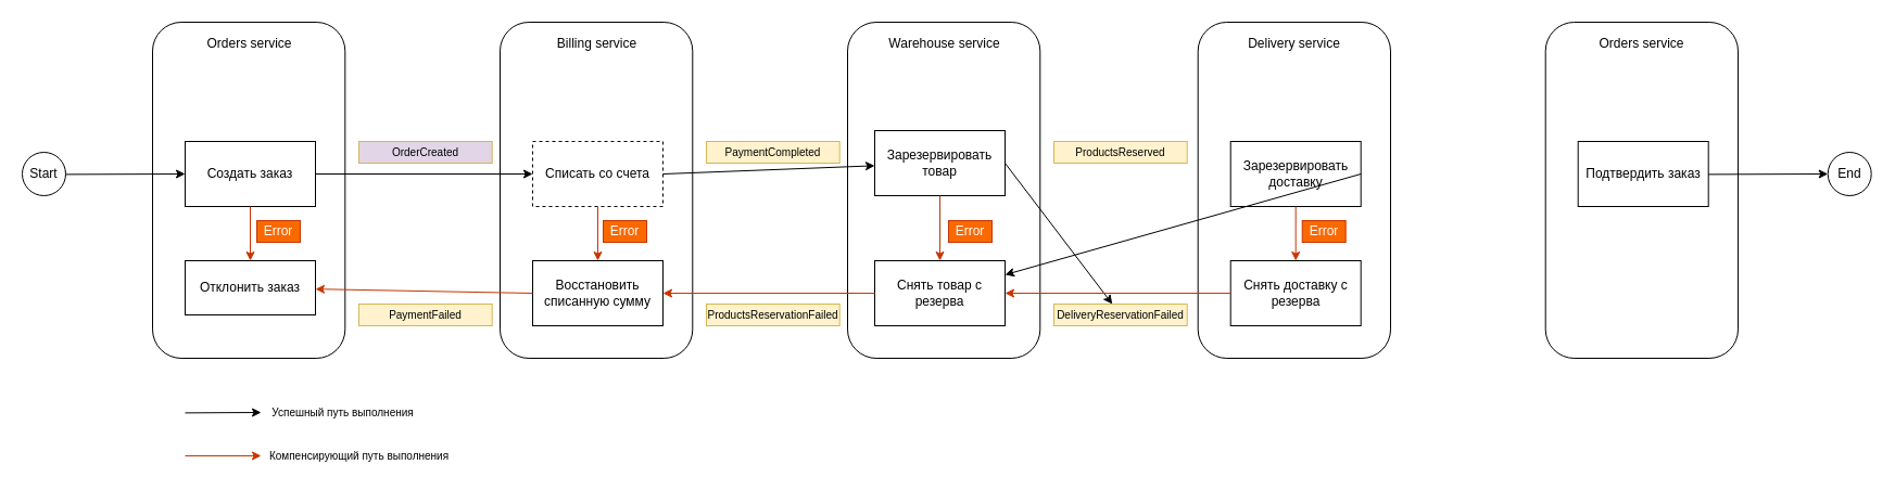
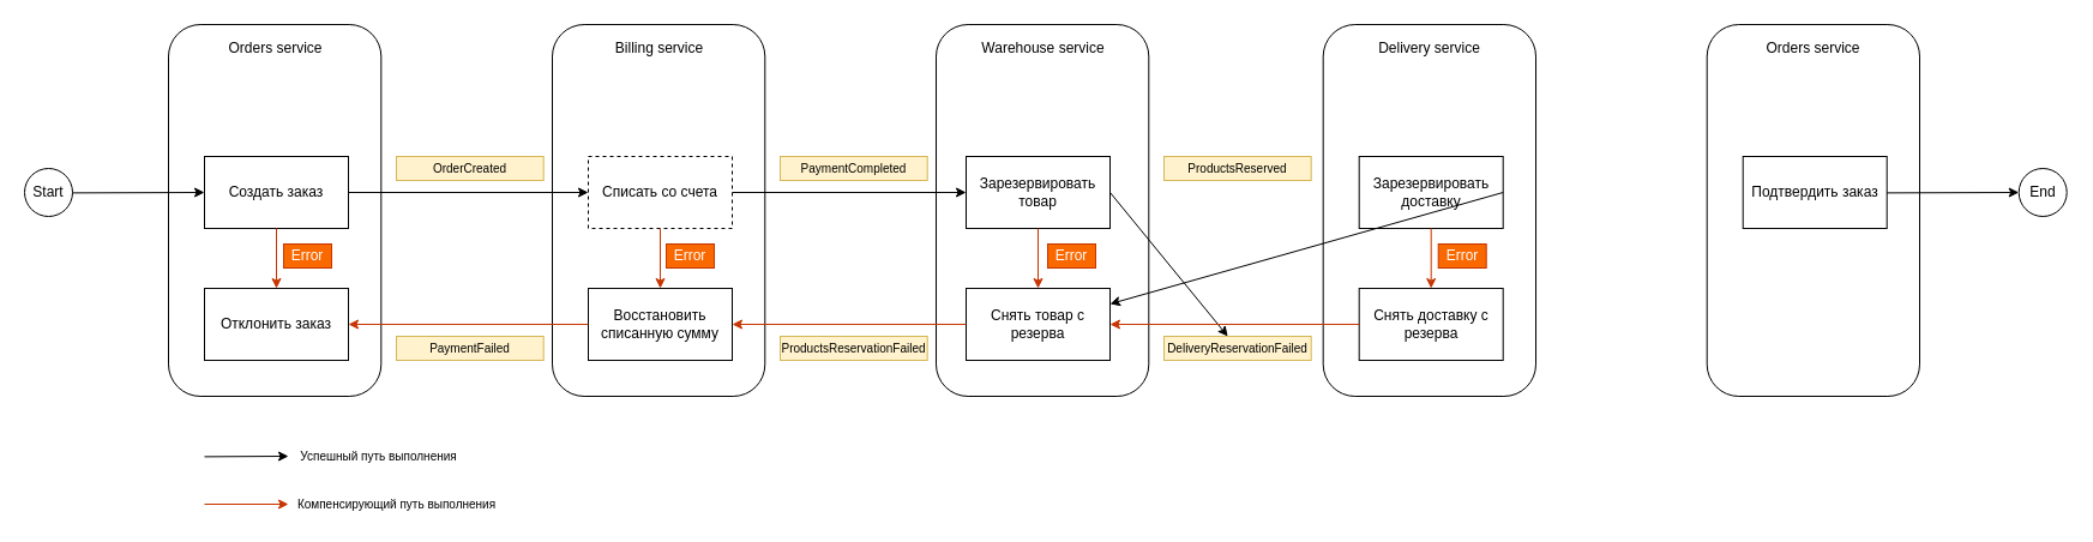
  <mxCell id="0" />
  <mxCell id="1" parent="0" />
  <mxCell id="2" value="" style="group" parent="1" vertex="1" connectable="0"><mxGeometry x="1422.7" y="20" width="177.3" height="310" as="geometry" /></mxCell>
  <mxCell id="3" value="" style="rounded=1;whiteSpace=wrap;html=1;" parent="2" vertex="1"><mxGeometry width="177.3" height="310" as="geometry" /></mxCell>
  <mxCell id="4" value="&lt;span style=&quot;font-size: 12px&quot;&gt;Orders service&lt;/span&gt;" style="text;html=1;align=center;verticalAlign=middle;resizable=0;points=[];autosize=1;fontSize=10;" parent="2" vertex="1"><mxGeometry x="43.65" y="10" width="90" height="20" as="geometry" /></mxCell>
  <mxCell id="5" value="" style="group" parent="1" vertex="1" connectable="0"><mxGeometry x="1102.7" y="20" width="177.3" height="310" as="geometry" /></mxCell>
  <mxCell id="6" value="" style="rounded=1;whiteSpace=wrap;html=1;" parent="5" vertex="1"><mxGeometry width="177.3" height="310" as="geometry" /></mxCell>
  <mxCell id="7" value="&lt;span style=&quot;font-size: 12px&quot;&gt;Delivery&amp;nbsp;&lt;/span&gt;&lt;span style=&quot;font-size: 12px&quot;&gt;service&lt;/span&gt;" style="text;html=1;align=center;verticalAlign=middle;resizable=0;points=[];autosize=1;fontSize=10;" parent="5" vertex="1"><mxGeometry x="38.65" y="10" width="100" height="20" as="geometry" /></mxCell>
  <mxCell id="8" value="" style="group" parent="1" vertex="1" connectable="0"><mxGeometry x="750" y="20" width="177.3" height="310" as="geometry" /></mxCell>
  <mxCell id="9" value="" style="rounded=1;whiteSpace=wrap;html=1;" parent="8" vertex="1"><mxGeometry x="30" width="177.3" height="310" as="geometry" /></mxCell>
  <mxCell id="10" value="&lt;span style=&quot;font-size: 12px&quot;&gt;Warehouse&amp;nbsp;&lt;/span&gt;&lt;span style=&quot;font-size: 12px&quot;&gt;service&lt;/span&gt;" style="text;html=1;align=center;verticalAlign=middle;resizable=0;points=[];autosize=1;fontSize=10;" parent="8" vertex="1"><mxGeometry x="58.65" y="10" width="120" height="20" as="geometry" /></mxCell>
  <mxCell id="11" value="" style="group" parent="1" vertex="1" connectable="0"><mxGeometry x="460" y="20" width="177.3" height="310" as="geometry" /></mxCell>
  <mxCell id="12" value="" style="rounded=1;whiteSpace=wrap;html=1;" parent="11" vertex="1"><mxGeometry width="177.3" height="310" as="geometry" /></mxCell>
  <mxCell id="13" value="&lt;span style=&quot;font-size: 12px&quot;&gt;Billing&amp;nbsp;&lt;/span&gt;&lt;span style=&quot;font-size: 12px&quot;&gt;service&lt;/span&gt;" style="text;html=1;align=center;verticalAlign=middle;resizable=0;points=[];autosize=1;fontSize=10;" parent="11" vertex="1"><mxGeometry x="43.65" y="10" width="90" height="20" as="geometry" /></mxCell>
  <mxCell id="14" value="Error" style="text;html=1;strokeColor=#C73500;fillColor=#fa6800;align=center;verticalAlign=middle;whiteSpace=wrap;rounded=0;fontColor=#ffffff;" parent="11" vertex="1"><mxGeometry x="95" y="183" width="40" height="20" as="geometry" /></mxCell>
  <mxCell id="15" value="" style="group" parent="1" vertex="1" connectable="0"><mxGeometry x="140" y="20" width="177.3" height="310" as="geometry" /></mxCell>
  <mxCell id="16" value="" style="rounded=1;whiteSpace=wrap;html=1;" parent="15" vertex="1"><mxGeometry width="177.3" height="310" as="geometry" /></mxCell>
  <mxCell id="17" value="&lt;span style=&quot;font-size: 12px&quot;&gt;Orders service&lt;/span&gt;" style="text;html=1;align=center;verticalAlign=middle;resizable=0;points=[];autosize=1;fontSize=10;" parent="15" vertex="1"><mxGeometry x="43.65" y="10" width="90" height="20" as="geometry" /></mxCell>
  <mxCell id="18" value="Error" style="text;html=1;strokeColor=#C73500;fillColor=#fa6800;align=center;verticalAlign=middle;whiteSpace=wrap;rounded=0;fontColor=#ffffff;" parent="15" vertex="1"><mxGeometry x="96" y="183" width="40" height="20" as="geometry" /></mxCell>
  <mxCell id="19" value="Start" style="ellipse;whiteSpace=wrap;html=1;aspect=fixed;" parent="1" vertex="1"><mxGeometry x="20" y="140" width="40" height="40" as="geometry" /></mxCell>
  <mxCell id="20" value="" style="endArrow=classic;html=1;exitX=0.085;exitY=0.969;exitDx=0;exitDy=0;exitPerimeter=0;entryX=0;entryY=0.5;entryDx=0;entryDy=0;" parent="1" target="21" edge="1"><mxGeometry width="50" height="50" relative="1" as="geometry"><mxPoint x="60" y="160.38" as="sourcePoint" /><mxPoint x="190" y="160" as="targetPoint" /></mxGeometry></mxCell>
  <mxCell id="21" value="Создать заказ" style="rounded=0;whiteSpace=wrap;html=1;" parent="1" vertex="1"><mxGeometry x="170" y="130" width="120" height="60" as="geometry" /></mxCell>
  <mxCell id="22" value="Списать со счета" style="rounded=0;whiteSpace=wrap;html=1;dashed=1;" parent="1" vertex="1"><mxGeometry x="490" y="130" width="120" height="60" as="geometry" /></mxCell>
- <mxCell id="23" value="Зарезервировать товар" style="rounded=0;whiteSpace=wrap;html=1;" parent="1" vertex="1"><mxGeometry x="805" y="120" width="120" height="60" as="geometry" /></mxCell>
+ <mxCell id="23" value="Зарезервировать товар" style="rounded=0;whiteSpace=wrap;html=1;" parent="1" vertex="1"><mxGeometry x="805" y="130" width="120" height="60" as="geometry" /></mxCell>
  <mxCell id="24" value="Зарезервировать доставку" style="rounded=0;whiteSpace=wrap;html=1;" parent="1" vertex="1"><mxGeometry x="1132.7" y="130" width="120" height="60" as="geometry" /></mxCell>
  <mxCell id="25" value="Подтвердить заказ" style="rounded=0;whiteSpace=wrap;html=1;" parent="1" vertex="1"><mxGeometry x="1452.7" y="130" width="120" height="60" as="geometry" /></mxCell>
  <mxCell id="26" value="" style="endArrow=classic;html=1;exitX=0.085;exitY=0.969;exitDx=0;exitDy=0;exitPerimeter=0;entryX=0;entryY=0.5;entryDx=0;entryDy=0;" parent="1" edge="1"><mxGeometry width="50" height="50" relative="1" as="geometry"><mxPoint x="1572.7" y="160.38" as="sourcePoint" /><mxPoint x="1682.7" y="160" as="targetPoint" /></mxGeometry></mxCell>
  <mxCell id="27" value="End" style="ellipse;whiteSpace=wrap;html=1;aspect=fixed;" parent="1" vertex="1"><mxGeometry x="1682.7" y="140" width="40" height="40" as="geometry" /></mxCell>
- <mxCell id="28" value="OrderCreated" style="rounded=0;whiteSpace=wrap;html=1;fillColor=#e1d5e7;strokeColor=#d6b656;fontSize=10;" parent="1" vertex="1"><mxGeometry x="330" y="130" width="122.7" height="20" as="geometry" /></mxCell>
+ <mxCell id="28" value="OrderCreated" style="rounded=0;whiteSpace=wrap;html=1;fillColor=#fff2cc;strokeColor=#d6b656;fontSize=10;" parent="1" vertex="1"><mxGeometry x="330" y="130" width="122.7" height="20" as="geometry" /></mxCell>
  <mxCell id="29" value="PaymentCompleted" style="rounded=0;whiteSpace=wrap;html=1;fillColor=#fff2cc;strokeColor=#d6b656;fontSize=10;" parent="1" vertex="1"><mxGeometry x="650" y="130" width="122.7" height="20" as="geometry" /></mxCell>
  <mxCell id="30" value="PaymentFailed" style="rounded=0;whiteSpace=wrap;html=1;fillColor=#fff2cc;strokeColor=#d6b656;fontSize=10;" parent="1" vertex="1"><mxGeometry x="330" y="280" width="122.7" height="20" as="geometry" /></mxCell>
  <mxCell id="31" value="ProductsReserved" style="rounded=0;whiteSpace=wrap;html=1;fillColor=#fff2cc;strokeColor=#d6b656;fontSize=10;" parent="1" vertex="1"><mxGeometry x="970" y="130" width="122.7" height="20" as="geometry" /></mxCell>
  <mxCell id="32" value="ProductsReservationFailed" style="rounded=0;whiteSpace=wrap;html=1;fillColor=#fff2cc;strokeColor=#d6b656;fontSize=10;" parent="1" vertex="1"><mxGeometry x="650" y="280" width="122.7" height="20" as="geometry" /></mxCell>
  <mxCell id="33" value="DeliveryReservationFailed" style="rounded=0;whiteSpace=wrap;html=1;fillColor=#fff2cc;strokeColor=#d6b656;fontSize=10;" parent="1" vertex="1"><mxGeometry x="970" y="280" width="122.7" height="20" as="geometry" /></mxCell>
  <mxCell id="34" value="" style="endArrow=classic;html=1;entryX=0;entryY=0.5;entryDx=0;entryDy=0;" parent="1" source="21" target="22" edge="1"><mxGeometry width="50" height="50" relative="1" as="geometry"><mxPoint x="320" y="160" as="sourcePoint" /><mxPoint x="450" y="160" as="targetPoint" /></mxGeometry></mxCell>
  <mxCell id="35" value="" style="endArrow=classic;html=1;exitX=1;exitY=0.5;exitDx=0;exitDy=0;" parent="1" source="22" target="23" edge="1"><mxGeometry width="50" height="50" relative="1" as="geometry"><mxPoint x="620" y="159.58" as="sourcePoint" /><mxPoint x="760" y="159.58" as="targetPoint" /></mxGeometry></mxCell>
  <mxCell id="36" value="" style="endArrow=classic;html=1;exitX=1;exitY=0.5;exitDx=0;exitDy=0;" parent="1" source="23" target="33" edge="1"><mxGeometry width="50" height="50" relative="1" as="geometry"><mxPoint x="935" y="159.58" as="sourcePoint" /><mxPoint x="1045" y="160" as="targetPoint" /></mxGeometry></mxCell>
  <mxCell id="37" value="" style="endArrow=classic;html=1;exitX=1;exitY=0.5;exitDx=0;exitDy=0;" parent="1" source="24" target="40" edge="1"><mxGeometry width="50" height="50" relative="1" as="geometry"><mxPoint x="982.7" y="170" as="sourcePoint" /><mxPoint x="1142.7" y="170" as="targetPoint" /></mxGeometry></mxCell>
- <mxCell id="38" value="Отклонить заказ" style="rounded=0;whiteSpace=wrap;html=1;" parent="1" vertex="1"><mxGeometry x="170" y="240" width="120" height="50" as="geometry" /></mxCell>
+ <mxCell id="38" value="Отклонить заказ" style="rounded=0;whiteSpace=wrap;html=1;" parent="1" vertex="1"><mxGeometry x="170" y="240" width="120" height="60" as="geometry" /></mxCell>
  <mxCell id="39" value="Восстановить списанную сумму" style="rounded=0;whiteSpace=wrap;html=1;" parent="1" vertex="1"><mxGeometry x="490" y="240" width="120" height="60" as="geometry" /></mxCell>
  <mxCell id="40" value="Снять товар с резерва" style="rounded=0;whiteSpace=wrap;html=1;" parent="1" vertex="1"><mxGeometry x="805" y="240" width="120" height="60" as="geometry" /></mxCell>
  <mxCell id="41" value="Снять доставку с резерва" style="rounded=0;whiteSpace=wrap;html=1;" parent="1" vertex="1"><mxGeometry x="1132.7" y="240" width="120" height="60" as="geometry" /></mxCell>
  <mxCell id="42" value="" style="endArrow=none;html=1;entryX=0;entryY=0.5;entryDx=0;entryDy=0;endFill=0;startArrow=classic;startFill=1;fillColor=#fa6800;strokeColor=#C73500;" parent="1" source="38" target="39" edge="1"><mxGeometry width="50" height="50" relative="1" as="geometry"><mxPoint x="320" y="270" as="sourcePoint" /><mxPoint x="450" y="270" as="targetPoint" /></mxGeometry></mxCell>
  <mxCell id="43" value="" style="endArrow=none;html=1;exitX=1;exitY=0.5;exitDx=0;exitDy=0;endFill=0;startArrow=classic;startFill=1;fillColor=#fa6800;strokeColor=#C73500;" parent="1" source="39" target="40" edge="1"><mxGeometry width="50" height="50" relative="1" as="geometry"><mxPoint x="620" y="269.58" as="sourcePoint" /><mxPoint x="760" y="269.58" as="targetPoint" /></mxGeometry></mxCell>
  <mxCell id="44" value="" style="endArrow=none;html=1;exitX=1;exitY=0.5;exitDx=0;exitDy=0;entryX=0;entryY=0.5;entryDx=0;entryDy=0;endFill=0;startArrow=classic;startFill=1;fillColor=#fa6800;strokeColor=#C73500;" parent="1" source="40" target="41" edge="1"><mxGeometry width="50" height="50" relative="1" as="geometry"><mxPoint x="935" y="269.58" as="sourcePoint" /><mxPoint x="1045" y="270" as="targetPoint" /></mxGeometry></mxCell>
  <mxCell id="45" value="" style="endArrow=none;html=1;exitX=0.5;exitY=0;exitDx=0;exitDy=0;endFill=0;startArrow=classic;startFill=1;fillColor=#fa6800;strokeColor=#C73500;entryX=0.5;entryY=1;entryDx=0;entryDy=0;" parent="1" source="41" target="24" edge="1"><mxGeometry width="50" height="50" relative="1" as="geometry"><mxPoint x="997.7" y="280" as="sourcePoint" /><mxPoint x="1182.7" y="200" as="targetPoint" /></mxGeometry></mxCell>
  <mxCell id="46" value="" style="endArrow=none;html=1;exitX=0.5;exitY=0;exitDx=0;exitDy=0;endFill=0;startArrow=classic;startFill=1;fillColor=#fa6800;strokeColor=#C73500;entryX=0.5;entryY=1;entryDx=0;entryDy=0;" parent="1" source="40" target="23" edge="1"><mxGeometry width="50" height="50" relative="1" as="geometry"><mxPoint x="1140" y="250" as="sourcePoint" /><mxPoint x="1140" y="200" as="targetPoint" /></mxGeometry></mxCell>
  <mxCell id="47" value="" style="endArrow=none;html=1;exitX=0.5;exitY=0;exitDx=0;exitDy=0;endFill=0;startArrow=classic;startFill=1;fillColor=#fa6800;strokeColor=#C73500;entryX=0.5;entryY=1;entryDx=0;entryDy=0;" parent="1" source="39" target="22" edge="1"><mxGeometry width="50" height="50" relative="1" as="geometry"><mxPoint x="825" y="250" as="sourcePoint" /><mxPoint x="825" y="200" as="targetPoint" /></mxGeometry></mxCell>
  <mxCell id="48" value="" style="endArrow=none;html=1;exitX=0.5;exitY=0;exitDx=0;exitDy=0;endFill=0;startArrow=classic;startFill=1;fillColor=#fa6800;strokeColor=#C73500;" parent="1" source="38" target="21" edge="1"><mxGeometry width="50" height="50" relative="1" as="geometry"><mxPoint x="500" y="250" as="sourcePoint" /><mxPoint x="500" y="200" as="targetPoint" /></mxGeometry></mxCell>
  <mxCell id="49" value="" style="endArrow=none;html=1;endFill=0;startArrow=classic;startFill=1;fillColor=#fa6800;strokeColor=#C73500;" parent="1" edge="1"><mxGeometry width="50" height="50" relative="1" as="geometry"><mxPoint x="240" y="420" as="sourcePoint" /><mxPoint x="170" y="420" as="targetPoint" /></mxGeometry></mxCell>
  <mxCell id="50" value="" style="endArrow=classic;html=1;exitX=0.085;exitY=0.969;exitDx=0;exitDy=0;exitPerimeter=0;" parent="1" edge="1"><mxGeometry width="50" height="50" relative="1" as="geometry"><mxPoint x="170" y="380.38" as="sourcePoint" /><mxPoint x="240" y="380" as="targetPoint" /></mxGeometry></mxCell>
  <mxCell id="51" value="Успешный путь выполнения" style="text;html=1;align=center;verticalAlign=middle;resizable=0;points=[];autosize=1;fontSize=10;" parent="1" vertex="1"><mxGeometry x="240" y="370" width="150" height="20" as="geometry" /></mxCell>
  <mxCell id="52" value="Компенсирующий путь выполнения" style="text;html=1;align=center;verticalAlign=middle;resizable=0;points=[];autosize=1;fontSize=10;" parent="1" vertex="1"><mxGeometry x="240" y="410" width="180" height="20" as="geometry" /></mxCell>
  <mxCell id="53" value="Error" style="text;html=1;strokeColor=#C73500;fillColor=#fa6800;align=center;verticalAlign=middle;whiteSpace=wrap;rounded=0;fontColor=#ffffff;" parent="1" vertex="1"><mxGeometry x="873" y="203" width="40" height="20" as="geometry" /></mxCell>
  <mxCell id="54" value="Error" style="text;html=1;strokeColor=#C73500;fillColor=#fa6800;align=center;verticalAlign=middle;whiteSpace=wrap;rounded=0;fontColor=#ffffff;" parent="1" vertex="1"><mxGeometry x="1198.7" y="203" width="40" height="20" as="geometry" /></mxCell>
